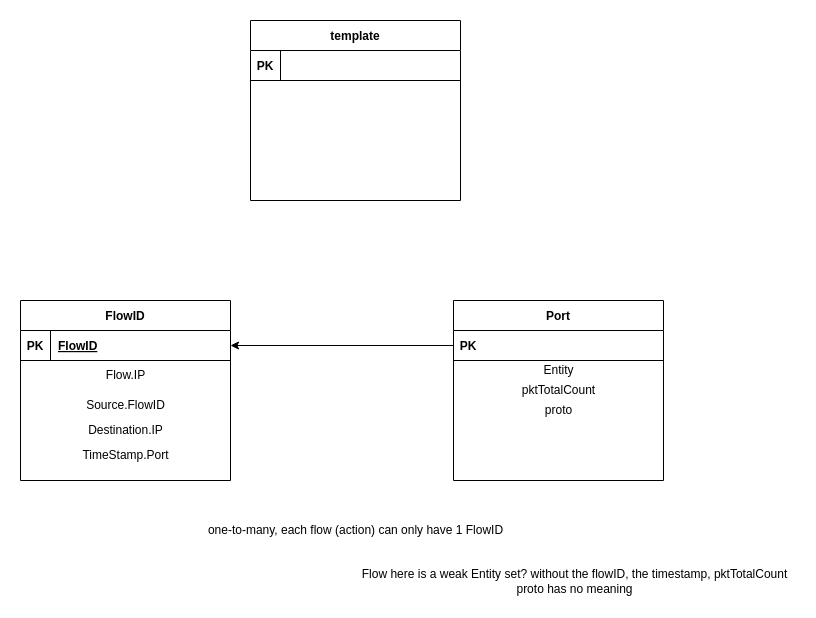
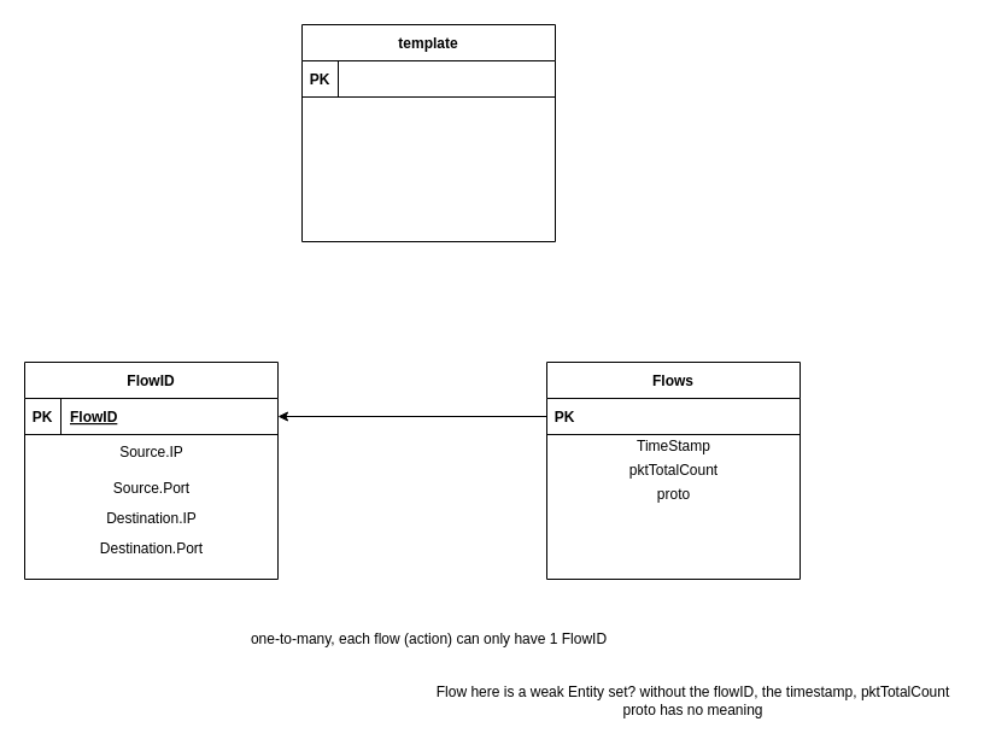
  <mxCell id="0" />
  <mxCell id="1" parent="0" />
  <mxCell id="2" value="FlowID" style="shape=table;startSize=30;container=1;collapsible=1;childLayout=tableLayout;fixedRows=1;rowLines=0;fontStyle=1;align=center;resizeLast=1;" vertex="1" parent="1"><mxGeometry x="20" y="300" width="210" height="180" as="geometry" /></mxCell>
  <mxCell id="3" value="" style="shape=partialRectangle;collapsible=0;dropTarget=0;pointerEvents=0;fillColor=none;top=0;left=0;bottom=1;right=0;points=[[0,0.5],[1,0.5]];portConstraint=eastwest;" vertex="1" parent="2"><mxGeometry y="30" width="210" height="30" as="geometry" /></mxCell>
  <mxCell id="4" value="PK" style="shape=partialRectangle;connectable=0;fillColor=none;top=0;left=0;bottom=0;right=0;fontStyle=1;overflow=hidden;" vertex="1" parent="3"><mxGeometry width="30" height="30" as="geometry" /></mxCell>
  <mxCell id="5" value="FlowID" style="shape=partialRectangle;connectable=0;fillColor=none;top=0;left=0;bottom=0;right=0;align=left;spacingLeft=6;fontStyle=5;overflow=hidden;" vertex="1" parent="3"><mxGeometry x="30" width="180" height="30" as="geometry" /></mxCell>
- <mxCell id="6" value="Flow.IP" style="text;html=1;align=center;verticalAlign=middle;resizable=0;points=[];autosize=1;" vertex="1" parent="2"><mxGeometry y="60" width="210" height="30" as="geometry" /></mxCell>
- <mxCell id="7" value="Source.FlowID" style="text;html=1;align=center;verticalAlign=middle;resizable=0;points=[];autosize=1;" vertex="1" parent="2"><mxGeometry y="90" width="210" height="30" as="geometry" /></mxCell>
+ <mxCell id="6" value="Source.IP" style="text;html=1;align=center;verticalAlign=middle;resizable=0;points=[];autosize=1;" vertex="1" parent="2"><mxGeometry y="60" width="210" height="30" as="geometry" /></mxCell>
+ <mxCell id="7" value="Source.Port" style="text;html=1;align=center;verticalAlign=middle;resizable=0;points=[];autosize=1;" vertex="1" parent="2"><mxGeometry y="90" width="210" height="30" as="geometry" /></mxCell>
  <mxCell id="8" value="Destination.IP" style="text;html=1;align=center;verticalAlign=middle;resizable=0;points=[];autosize=1;" vertex="1" parent="2"><mxGeometry y="120" width="210" height="20" as="geometry" /></mxCell>
- <mxCell id="9" value="TimeStamp.Port" style="text;html=1;align=center;verticalAlign=middle;resizable=0;points=[];autosize=1;" vertex="1" parent="2"><mxGeometry y="140" width="210" height="30" as="geometry" /></mxCell>
+ <mxCell id="9" value="Destination.Port" style="text;html=1;align=center;verticalAlign=middle;resizable=0;points=[];autosize=1;" vertex="1" parent="2"><mxGeometry y="140" width="210" height="30" as="geometry" /></mxCell>
  <mxCell id="10" value="template" style="shape=table;startSize=30;container=1;collapsible=1;childLayout=tableLayout;fixedRows=1;rowLines=0;fontStyle=1;align=center;resizeLast=1;" vertex="1" parent="1"><mxGeometry x="250" y="20" width="210" height="180" as="geometry" /></mxCell>
  <mxCell id="11" value="" style="shape=partialRectangle;collapsible=0;dropTarget=0;pointerEvents=0;fillColor=none;top=0;left=0;bottom=1;right=0;points=[[0,0.5],[1,0.5]];portConstraint=eastwest;" vertex="1" parent="10"><mxGeometry y="30" width="210" height="30" as="geometry" /></mxCell>
  <mxCell id="12" value="PK" style="shape=partialRectangle;connectable=0;fillColor=none;top=0;left=0;bottom=0;right=0;fontStyle=1;overflow=hidden;" vertex="1" parent="11"><mxGeometry width="30" height="30" as="geometry" /></mxCell>
  <mxCell id="13" value="" style="shape=partialRectangle;connectable=0;fillColor=none;top=0;left=0;bottom=0;right=0;align=left;spacingLeft=6;fontStyle=5;overflow=hidden;" vertex="1" parent="11"><mxGeometry x="30" width="180" height="30" as="geometry" /></mxCell>
- <mxCell id="14" value="Port" style="shape=table;startSize=30;container=1;collapsible=1;childLayout=tableLayout;fixedRows=1;rowLines=0;fontStyle=1;align=center;resizeLast=1;" vertex="1" parent="1"><mxGeometry x="453" y="300" width="210" height="180" as="geometry" /></mxCell>
+ <mxCell id="14" value="Flows" style="shape=table;startSize=30;container=1;collapsible=1;childLayout=tableLayout;fixedRows=1;rowLines=0;fontStyle=1;align=center;resizeLast=1;" vertex="1" parent="1"><mxGeometry x="453" y="300" width="210" height="180" as="geometry" /></mxCell>
  <mxCell id="15" value="" style="shape=partialRectangle;collapsible=0;dropTarget=0;pointerEvents=0;fillColor=none;top=0;left=0;bottom=1;right=0;points=[[0,0.5],[1,0.5]];portConstraint=eastwest;" vertex="1" parent="14"><mxGeometry y="30" width="210" height="30" as="geometry" /></mxCell>
  <mxCell id="16" value="PK" style="shape=partialRectangle;connectable=0;fillColor=none;top=0;left=0;bottom=0;right=0;fontStyle=1;overflow=hidden;" vertex="1" parent="15"><mxGeometry width="30" height="30" as="geometry" /></mxCell>
- <mxCell id="17" value="Entity" style="text;html=1;align=center;verticalAlign=middle;resizable=0;points=[];autosize=1;" vertex="1" parent="14"><mxGeometry y="60" width="210" height="20" as="geometry" /></mxCell>
+ <mxCell id="17" value="TimeStamp" style="text;html=1;align=center;verticalAlign=middle;resizable=0;points=[];autosize=1;" vertex="1" parent="14"><mxGeometry y="60" width="210" height="20" as="geometry" /></mxCell>
  <mxCell id="18" value="pktTotalCount" style="text;html=1;align=center;verticalAlign=middle;resizable=0;points=[];autosize=1;" vertex="1" parent="14"><mxGeometry y="80" width="210" height="20" as="geometry" /></mxCell>
  <mxCell id="19" value="proto" style="text;html=1;align=center;verticalAlign=middle;resizable=0;points=[];autosize=1;" vertex="1" parent="14"><mxGeometry y="100" width="210" height="20" as="geometry" /></mxCell>
  <mxCell id="20" style="edgeStyle=orthogonalEdgeStyle;rounded=0;orthogonalLoop=1;jettySize=auto;html=1;exitX=0;exitY=0.5;exitDx=0;exitDy=0;entryX=1;entryY=0.5;entryDx=0;entryDy=0;" edge="1" parent="1" source="15" target="3"><mxGeometry relative="1" as="geometry" /></mxCell>
  <mxCell id="21" value="one-to-many, each flow (action) can only have 1 FlowID" style="text;html=1;align=center;verticalAlign=middle;resizable=0;points=[];autosize=1;" vertex="1" parent="1"><mxGeometry x="200" y="520" width="310" height="20" as="geometry" /></mxCell>
  <mxCell id="22" value="Flow here is a weak Entity set? without the flowID, the timestamp, pktTotalCount&lt;br&gt;proto has no meaning" style="text;html=1;align=center;verticalAlign=middle;resizable=0;points=[];autosize=1;" vertex="1" parent="1"><mxGeometry x="354" y="566" width="440" height="30" as="geometry" /></mxCell>
